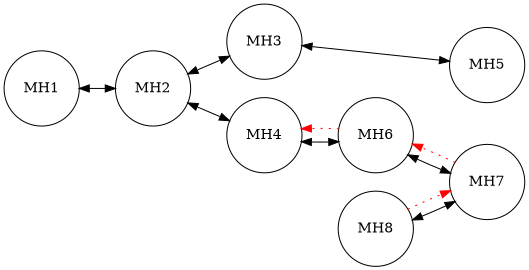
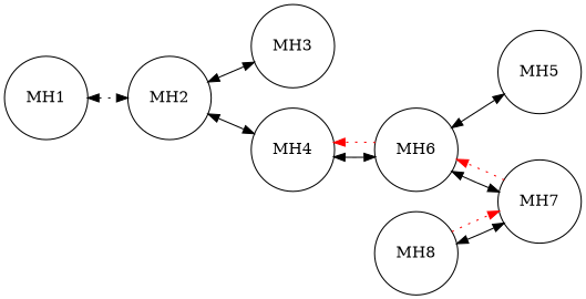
  graph {
    rankdir=LR
    node [shape=circle]
    edge [dir=both]
    MH1 [height=.3 width=.3]
    MH2 [height=.3 width=.3]
    MH3 [height=.3 width=.3]
    MH4 [height=.3 width=.3]
    MH5 [height=.3 width=.3]
    MH6 [height=.3 width=.3]
    MH7 [height=.3 width=.3]
    MH8 [height=.3 width=.3]
    subgraph sub_1 {
      MH1
      MH2
      MH3
      MH4
      MH5
      MH6
      MH7
      MH8
    }
-   MH1 -- MH2
+   MH1 -- MH2 [style=dotted]
    MH2 -- MH3
    MH2 -- MH4
    MH4 -- MH6
    MH6 -- MH4 [color=red dir=forward style=dotted]
-   MH3 -- MH5
+   MH6 -- MH5
    MH6 -- MH7
    MH7 -- MH6 [color=red dir=forward style=dotted]
    MH8 -- MH7
    MH8 -- MH7 [color=red dir=forward style=dotted]
  }
